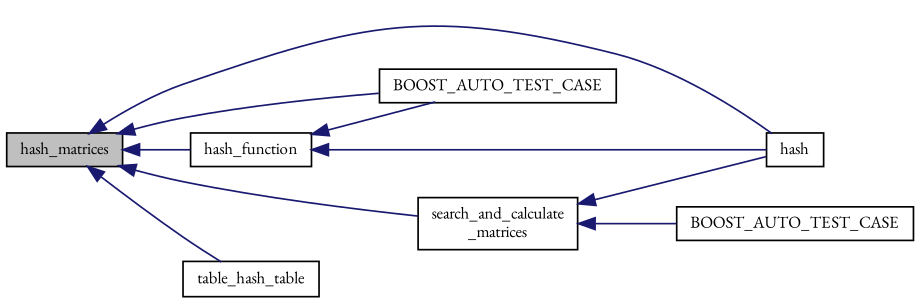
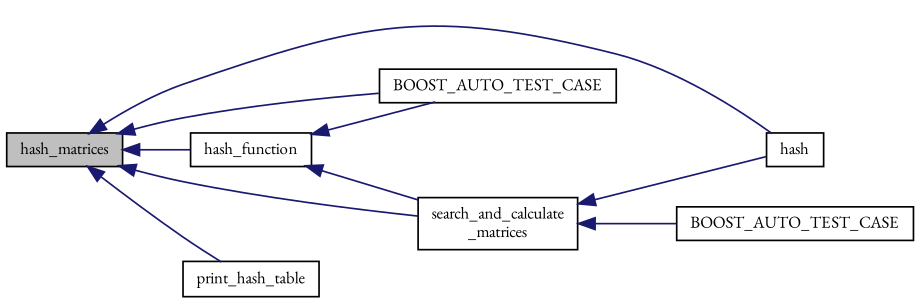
  digraph {
    fontname="EB Garamond"
    rankdir=LR
    node [color=black fillcolor=white fontname="EB Garamond" fontsize=10 shape=record style=filled]
    edge [color=midnightblue dir=back fontname="EB Garamond" fontsize=10 labelfontname=Helvetica labelfontsize=10 style=solid]
    n1 [fillcolor=grey75 fontcolor=black height=0.2 label=hash_matrices width=0.4]
    n2 [height=0.2 label=BOOST_AUTO_TEST_CASE width=0.4]
    n3 [height=0.2 label=hash_function width=0.4]
    n4 [height=0.2 label=hash width=0.4]
-   n5 [height=0.2 label=table_hash_table width=0.4]
+   n5 [height=0.2 label=print_hash_table width=0.4]
    n6 [height=0.2 label="search_and_calculate\l_matrices" width=0.4]
    n7 [height=0.2 label=BOOST_AUTO_TEST_CASE width=0.4]
    n1 -> n2
    n1 -> n3
    n1 -> n4
    n1 -> n5
    n1 -> n6
    n3 -> n2
-   n3 -> n4
+   n3 -> n6
    n6 -> n4
    n6 -> n7
  }
